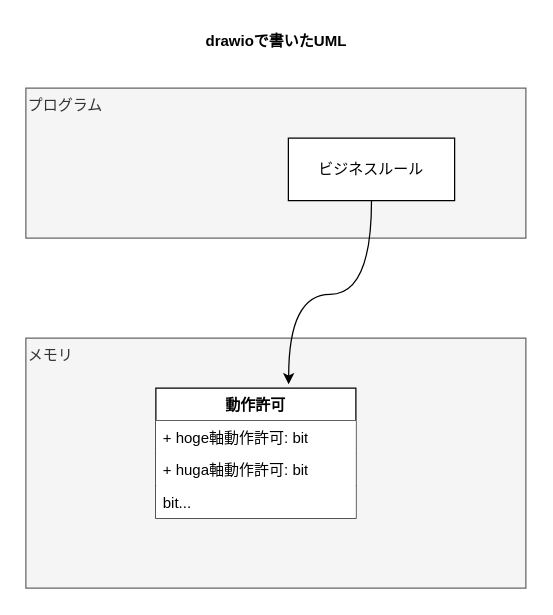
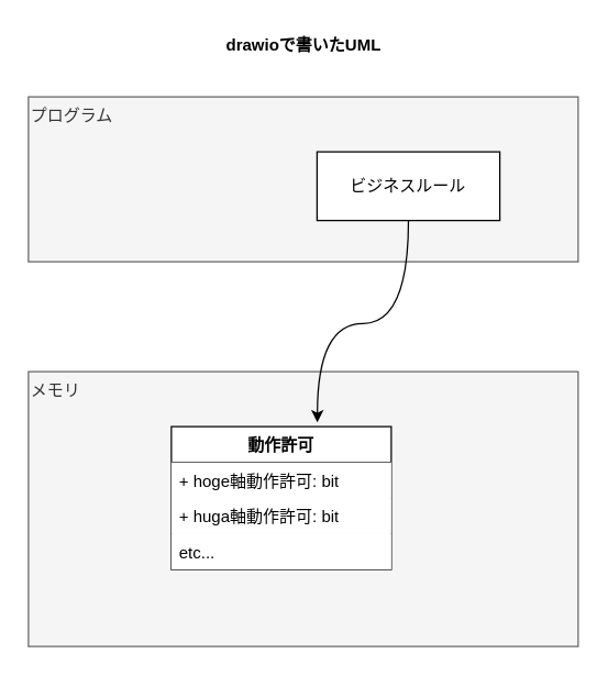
  <mxCell id="0" />
  <mxCell id="1" parent="0" />
  <mxCell id="2" value="メモリ" style="html=1;whiteSpace=wrap;verticalAlign=top;align=left;labelBackgroundColor=none;fillColor=#f5f5f5;strokeColor=#666666;fontColor=#333333;" vertex="1" parent="1"><mxGeometry x="20" y="270" width="400" height="200" as="geometry" /></mxCell>
  <mxCell id="3" value="プログラム" style="html=1;whiteSpace=wrap;verticalAlign=top;align=left;labelBackgroundColor=none;fillColor=#f5f5f5;strokeColor=#666666;fontColor=#333333;" vertex="1" parent="1"><mxGeometry x="20" y="70" width="400" height="120" as="geometry" /></mxCell>
  <mxCell id="4" value="ビジネスルール" style="html=1;whiteSpace=wrap;verticalAlign=middle;" vertex="1" parent="1"><mxGeometry x="230" y="110" width="133" height="50" as="geometry" /></mxCell>
  <mxCell id="5" value="動作許可" style="swimlane;fontStyle=1;align=center;verticalAlign=top;childLayout=stackLayout;horizontal=1;startSize=26;horizontalStack=0;resizeParent=1;resizeParentMax=0;resizeLast=0;collapsible=1;marginBottom=0;whiteSpace=wrap;html=1;" vertex="1" parent="1"><mxGeometry x="124" y="310" width="160" height="104" as="geometry" /></mxCell>
  <mxCell id="6" value="+ hoge軸動作許可: bit" style="text;align=left;verticalAlign=top;spacingLeft=4;spacingRight=4;overflow=hidden;rotatable=0;points=[[0,0.5],[1,0.5]];portConstraint=eastwest;whiteSpace=wrap;html=1;fillColor=default;" vertex="1" parent="5"><mxGeometry y="26" width="160" height="26" as="geometry" /></mxCell>
  <mxCell id="7" value="+ huga軸動作許可: bit" style="text;align=left;verticalAlign=top;spacingLeft=4;spacingRight=4;overflow=hidden;rotatable=0;points=[[0,0.5],[1,0.5]];portConstraint=eastwest;whiteSpace=wrap;html=1;fillColor=default;" vertex="1" parent="5"><mxGeometry y="52" width="160" height="26" as="geometry" /></mxCell>
- <mxCell id="8" value="bit..." style="text;align=left;verticalAlign=top;spacingLeft=4;spacingRight=4;overflow=hidden;rotatable=0;points=[[0,0.5],[1,0.5]];portConstraint=eastwest;whiteSpace=wrap;html=1;fillColor=default;" vertex="1" parent="5"><mxGeometry y="78" width="160" height="26" as="geometry" /></mxCell>
+ <mxCell id="8" value="etc..." style="text;align=left;verticalAlign=top;spacingLeft=4;spacingRight=4;overflow=hidden;rotatable=0;points=[[0,0.5],[1,0.5]];portConstraint=eastwest;whiteSpace=wrap;html=1;fillColor=default;" vertex="1" parent="5"><mxGeometry y="78" width="160" height="26" as="geometry" /></mxCell>
  <mxCell id="9" value="" style="edgeStyle=orthogonalEdgeStyle;rounded=0;orthogonalLoop=1;jettySize=auto;html=1;entryX=0.664;entryY=-0.029;entryDx=0;entryDy=0;curved=1;exitX=0.5;exitY=1;exitDx=0;exitDy=0;entryPerimeter=0;" edge="1" parent="1" source="4" target="5"><mxGeometry relative="1" as="geometry"><mxPoint x="397" y="105" as="sourcePoint" /></mxGeometry></mxCell>
  <mxCell id="10" value="drawioで書いたUML" style="text;align=center;fontStyle=1;verticalAlign=middle;spacingLeft=3;spacingRight=3;strokeColor=none;rotatable=0;points=[[0,0.5],[1,0.5]];portConstraint=eastwest;html=1;" vertex="1" parent="1"><mxGeometry x="180" y="20" width="80" height="26" as="geometry" /></mxCell>
